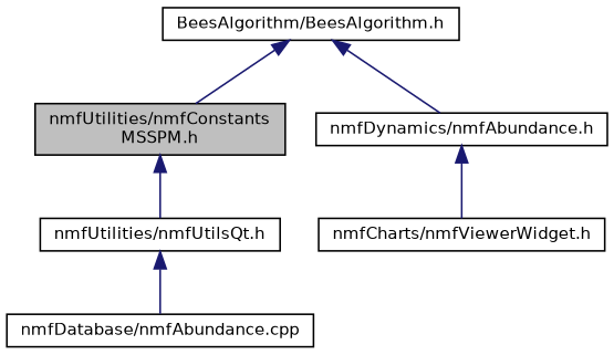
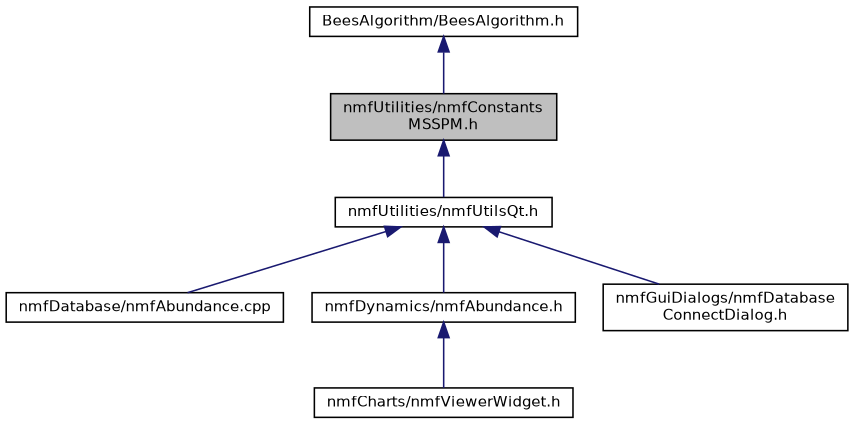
  digraph {
    node [color=black fillcolor=white fontname=Helvetica fontsize=10 shape=record style=filled]
    edge [color=midnightblue dir=back fontname=Helvetica fontsize=10 labelfontname=Helvetica labelfontsize=10 style=solid]
    n1 [fillcolor=grey75 fontcolor=black height=0.2 label="nmfUtilities/nmfConstants\lMSSPM.h" width=0.4]
    n2 [height=0.2 label="nmfUtilities/nmfUtilsQt.h" width=0.4]
    n3 [height=0.2 label="BeesAlgorithm/BeesAlgorithm.h" width=0.4]
    n4 [height=0.2 label="nmfDatabase/nmfAbundance.cpp" width=0.4]
    n5 [height=0.2 label="nmfDynamics/nmfAbundance.h" width=0.4]
+   n6 [height=0.2 label="nmfGuiDialogs/nmfDatabase\lConnectDialog.h" width=0.4]
    n7 [height=0.2 label="nmfCharts/nmfViewerWidget.h" width=0.4]
    n1 -> n2
    n2 -> n4
-   n3 -> n5
+   n2 -> n5
+   n2 -> n6
    n3 -> n1
    n5 -> n7
  }
